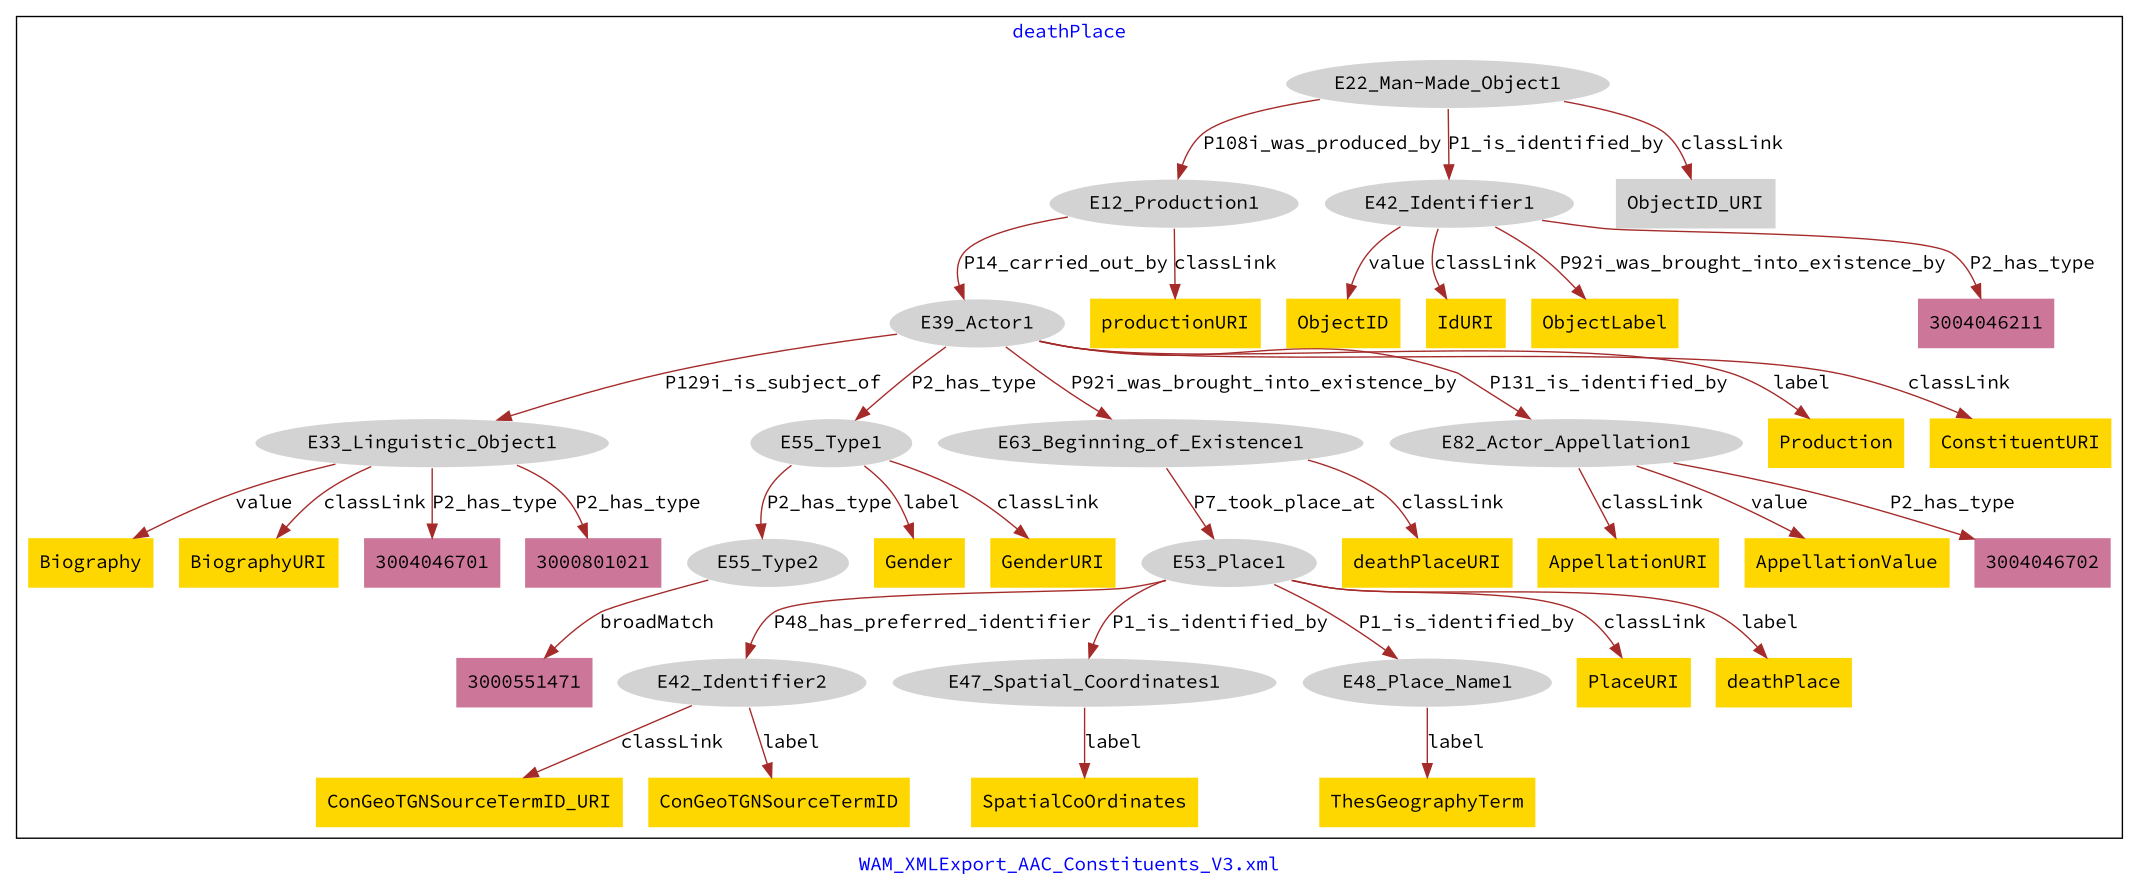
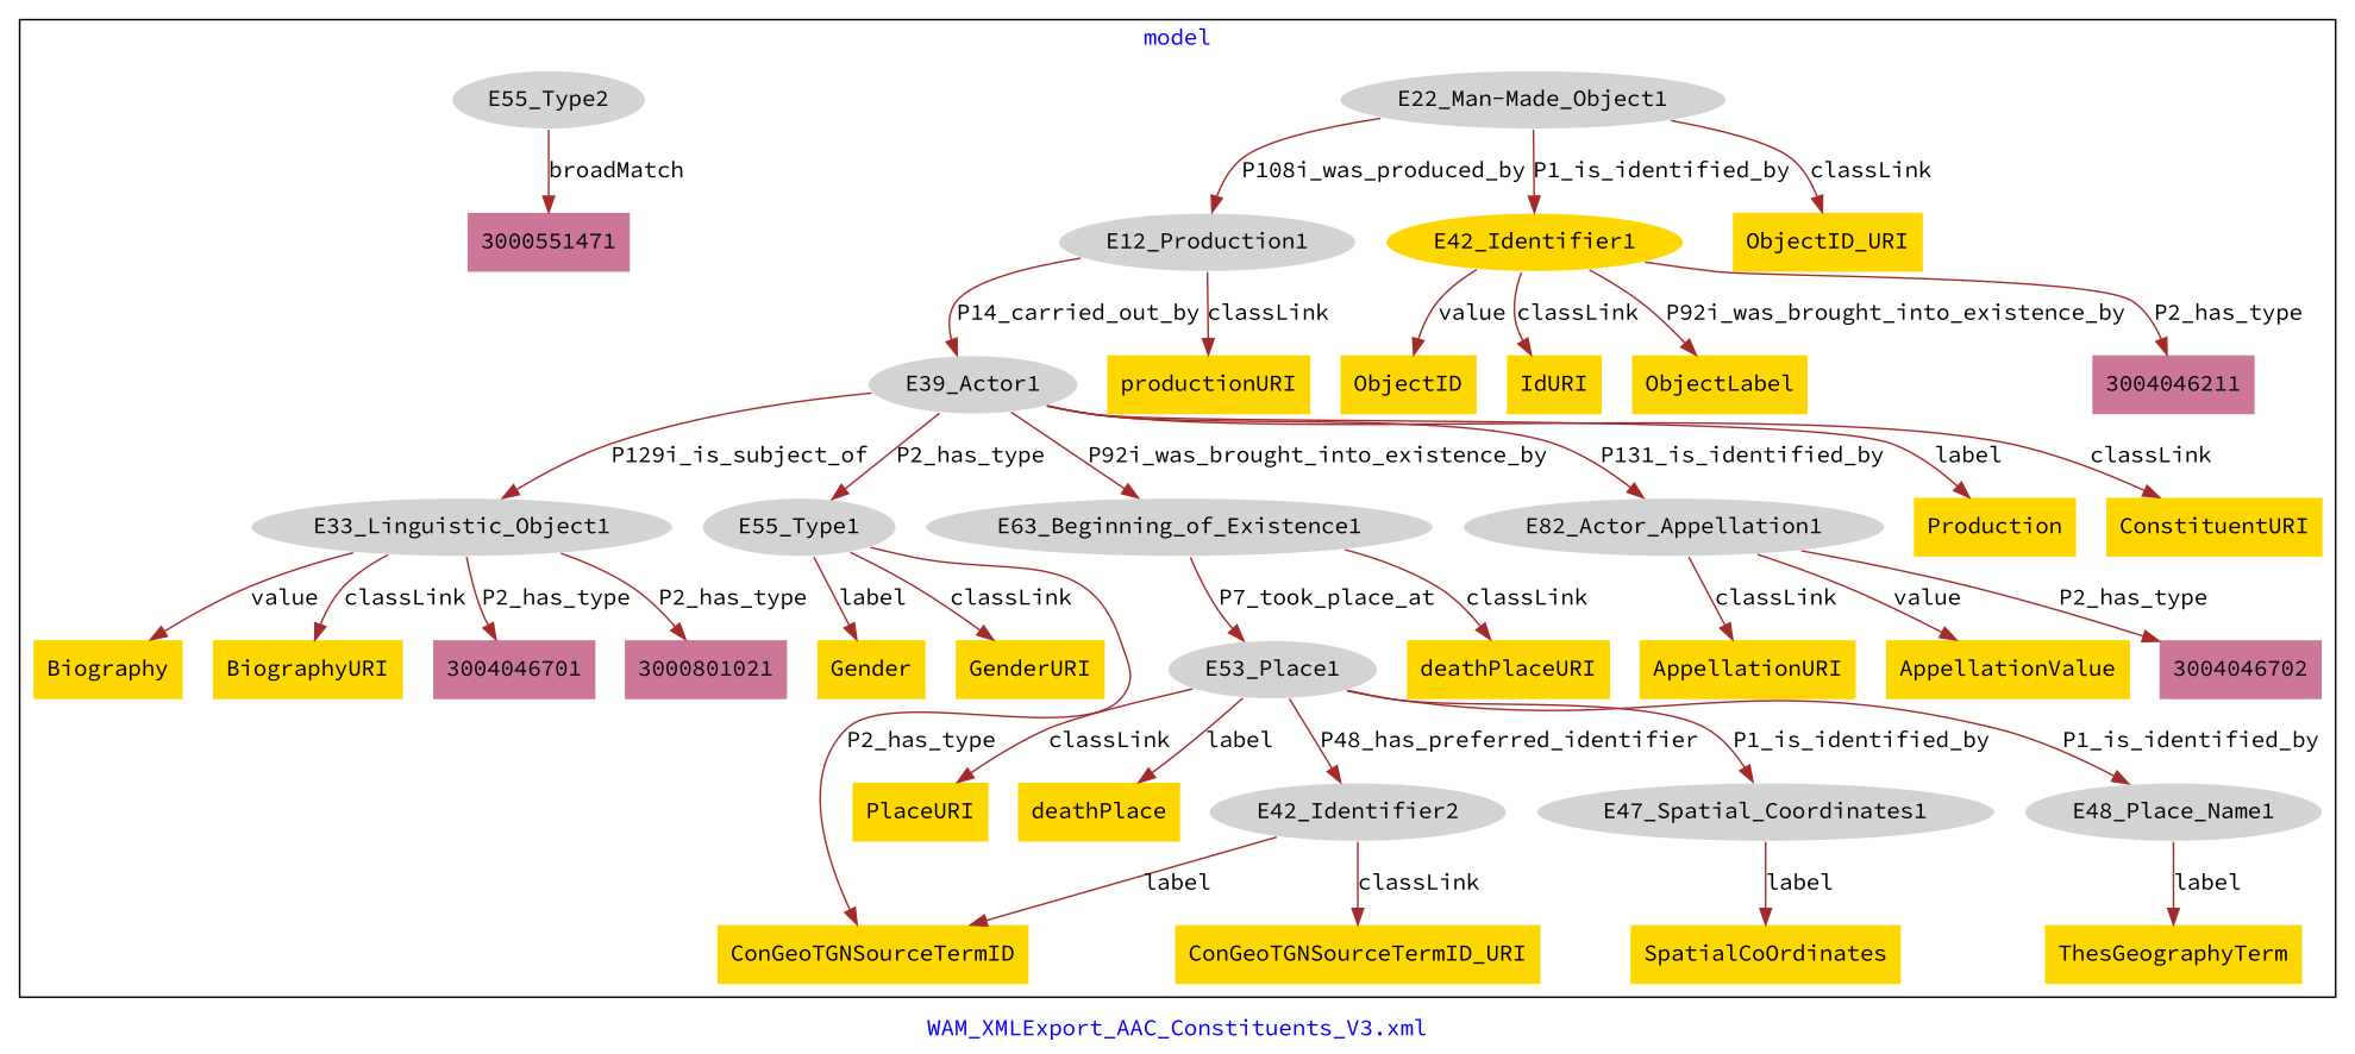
  digraph {
    fontcolor=blue
    fontname="Source Code Pro"
    label="WAM_XMLExport_AAC_Constituents_V3.xml"
    remincross=true
    node [fillcolor=gold fontname="Source Code Pro" style=filled shape=plaintext]
    edge [color=brown fontcolor=black fontname="Source Code Pro"]
    n1 [color=white fillcolor=lightgray label=E12_Production1 shape=""]
    n2 [color=white fillcolor=lightgray label=E39_Actor1 shape=""]
    n3 [color=white fillcolor=lightgray label="E22_Man-Made_Object1" shape=""]
-   n4 [color=white fillcolor=lightgray label=E42_Identifier1 shape=""]
+   n4 [color=white label=E42_Identifier1 shape=""]
    n5 [color=white fillcolor=lightgray label=E33_Linguistic_Object1 shape=""]
    n6 [color=white fillcolor=lightgray label=E55_Type1 shape=""]
    n7 [color=white fillcolor=lightgray label=E63_Beginning_of_Existence1 shape=""]
    n8 [color=white fillcolor=lightgray label=E82_Actor_Appellation1 shape=""]
    n9 [color=white fillcolor=lightgray label=E53_Place1 shape=""]
    n10 [color=white fillcolor=lightgray label=E42_Identifier2 shape=""]
    n11 [color=white fillcolor=lightgray label=E47_Spatial_Coordinates1 shape=""]
    n12 [color=white fillcolor=lightgray label=E48_Place_Name1 shape=""]
    n13 [color=white fillcolor=lightgray label=E55_Type2 shape=""]
    n14 [label=Gender]
    n15 [label=ObjectID]
    n16 [label=IdURI]
    n17 [label=ObjectLabel]
    n18 [label=Production]
    n19 [label=Biography]
    n20 [label=deathPlaceURI]
-   n21 [fillcolor=lightgray label=ObjectID_URI]
+   n21 [label=ObjectID_URI]
    n22 [label=BiographyURI]
    n23 [label=ConGeoTGNSourceTermID_URI]
    n24 [label=GenderURI]
    n25 [label=PlaceURI]
    n26 [label=AppellationURI]
    n27 [label=deathPlace]
    n28 [label=AppellationValue]
    n29 [label=ThesGeographyTerm]
    n30 [label=ConGeoTGNSourceTermID]
    n31 [label=ConstituentURI]
    n32 [label=productionURI]
    n33 [label=SpatialCoOrdinates]
    n34 [fillcolor="#CC7799" label=3004046211]
    n35 [fillcolor="#CC7799" label=3000551471]
    n36 [fillcolor="#CC7799" label=3004046701]
    n37 [fillcolor="#CC7799" label=3000801021]
    n38 [fillcolor="#CC7799" label=3004046702]
    subgraph cluster_1 {
-     label=deathPlace
+     label=model
      n1
      n2
      n3
      n4
      n5
      n6
      n7
      n8
      n9
      n10
      n11
      n12
      n13
      n14
      n15
      n16
      n17
      n18
      n19
      n20
      n21
      n22
      n23
      n24
      n25
      n26
      n27
      n28
      n29
      n30
      n31
      n32
      n33
      n34
      n35
      n36
      n37
      n38
    }
    n1 -> n2 [label=P14_carried_out_by]
    n1 -> n32 [label=classLink]
    n2 -> n5 [label=P129i_is_subject_of]
    n2 -> n6 [label=P2_has_type]
    n2 -> n7 [label=P92i_was_brought_into_existence_by]
    n2 -> n8 [label=P131_is_identified_by]
    n2 -> n18 [label=label]
    n2 -> n31 [label=classLink]
    n3 -> n1 [label=P108i_was_produced_by]
    n3 -> n4 [label=P1_is_identified_by]
    n3 -> n21 [label=classLink]
    n4 -> n15 [label=value]
    n4 -> n16 [label=classLink]
    n4 -> n17 [label=P92i_was_brought_into_existence_by]
    n4 -> n34 [label=P2_has_type]
    n5 -> n19 [label=value]
    n5 -> n22 [label=classLink]
    n5 -> n36 [label=P2_has_type]
    n5 -> n37 [label=P2_has_type]
-   n6 -> n13 [label=P2_has_type]
+   n6 -> n30 [label=P2_has_type]
    n6 -> n14 [label=label]
    n6 -> n24 [label=classLink]
    n7 -> n9 [label=P7_took_place_at]
    n7 -> n20 [label=classLink]
    n8 -> n26 [label=classLink]
    n8 -> n28 [label=value]
    n8 -> n38 [label=P2_has_type]
    n9 -> n10 [label=P48_has_preferred_identifier]
    n9 -> n11 [label=P1_is_identified_by]
    n9 -> n12 [label=P1_is_identified_by]
    n9 -> n25 [label=classLink]
    n9 -> n27 [label=label]
    n10 -> n23 [label=classLink]
    n10 -> n30 [label=label]
    n11 -> n33 [label=label]
    n12 -> n29 [label=label]
    n13 -> n35 [label=broadMatch]
  }
